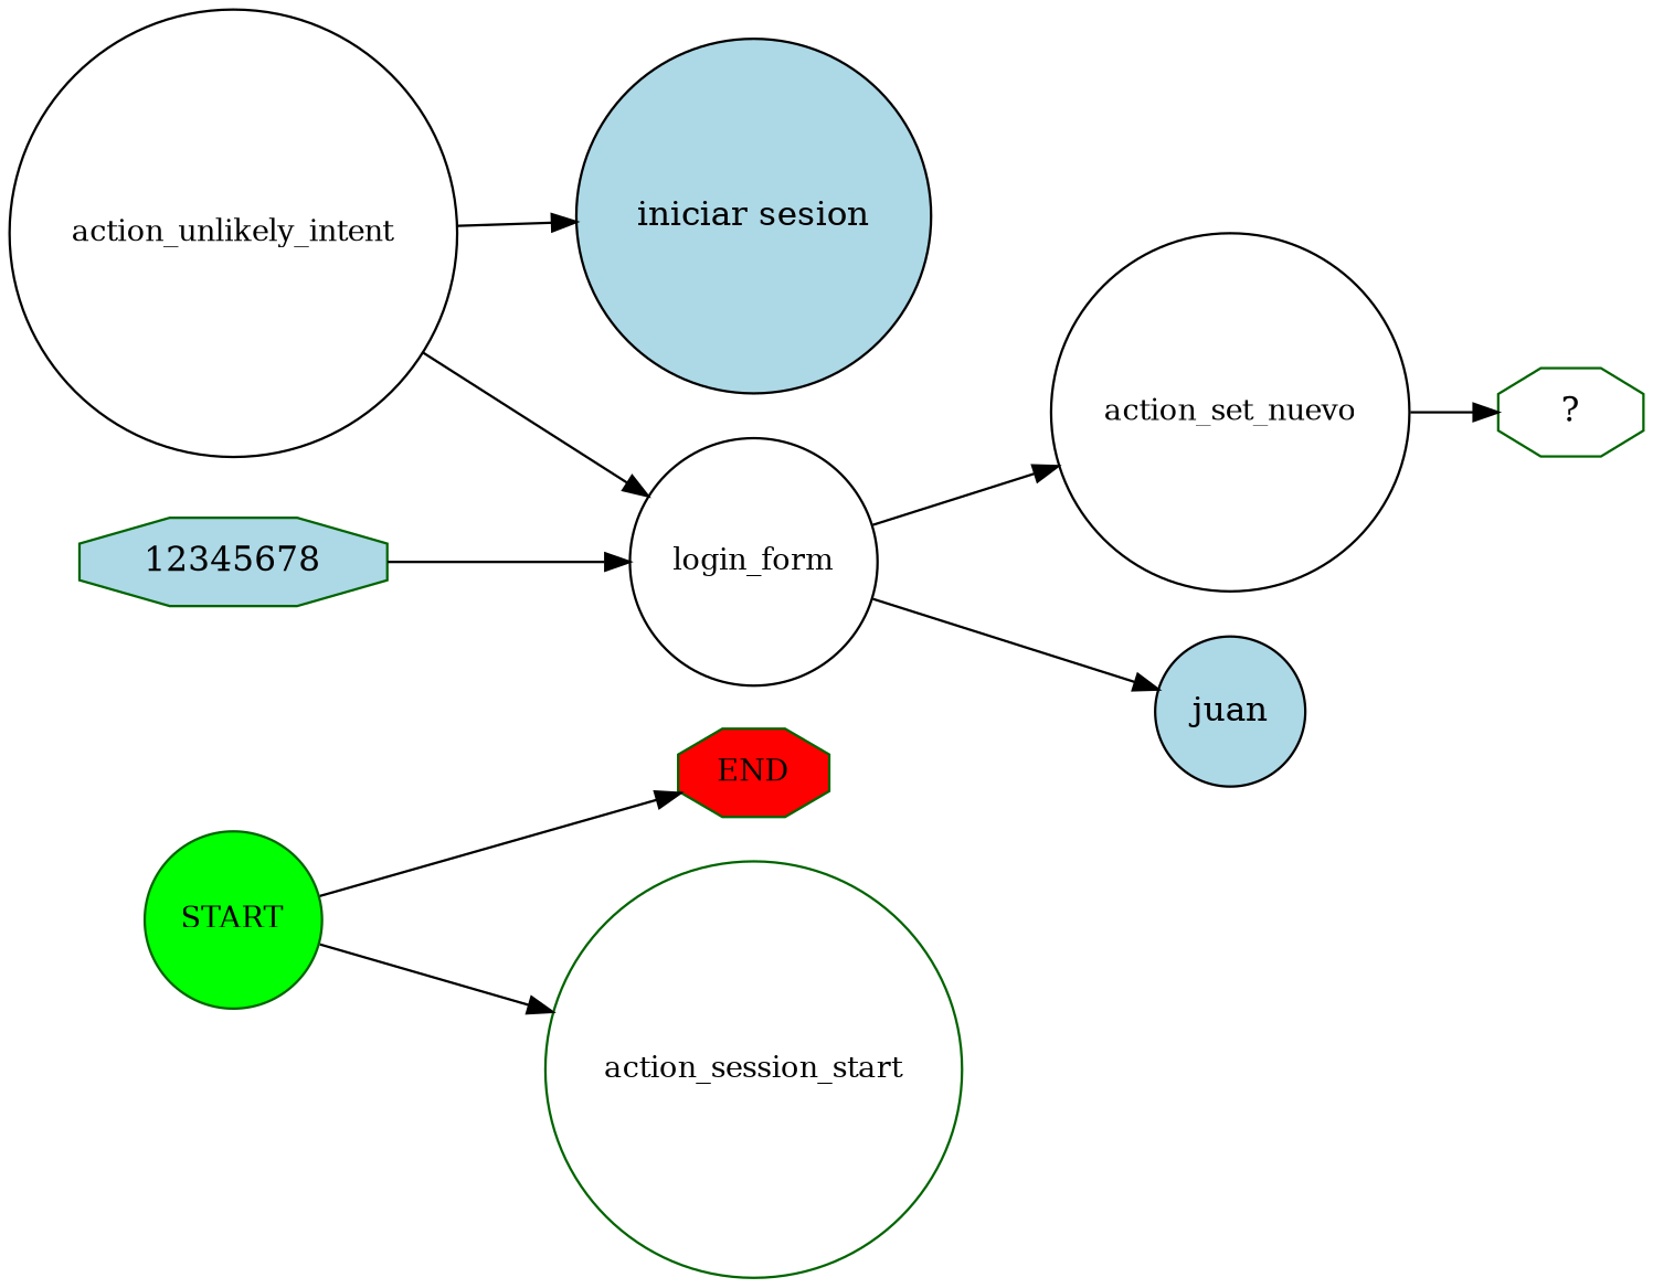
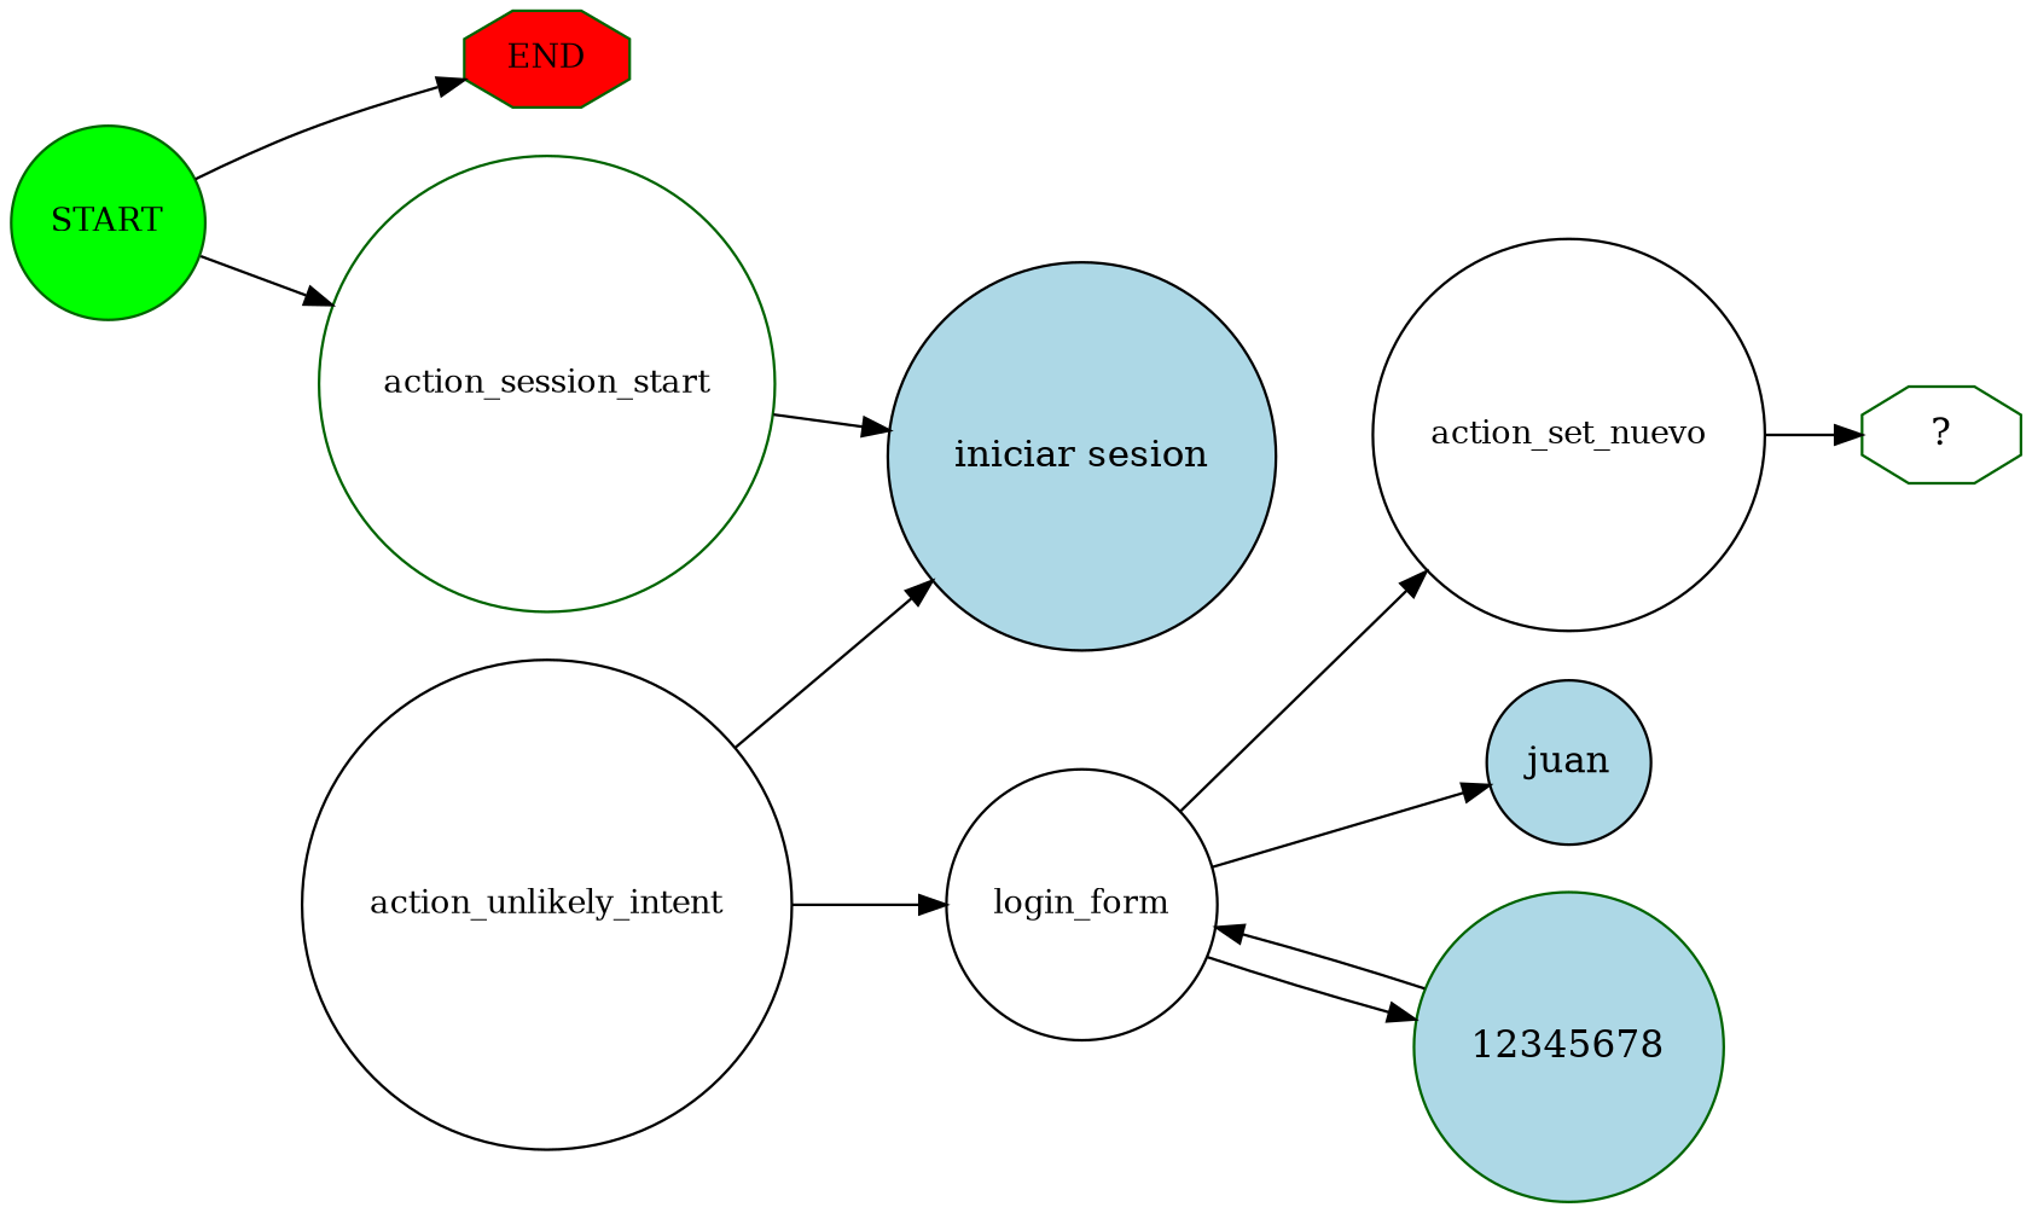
  digraph {
    rankdir=LR
    node [color=darkgreen fontsize=12 shape=circle]
    n1 [fillcolor=green label=START style=filled]
    n2 [fillcolor=red label=END shape=octagon style=filled]
    n3 [label=action_session_start]
    n4 [color=black fillcolor=lightblue label="iniciar sesion" style=filled fontsize=""]
    n5 [color=black label=action_unlikely_intent]
    n6 [color=black label=login_form]
    n7 [color=black label=action_set_nuevo]
    n8 [color=black fillcolor=lightblue label=juan style=filled fontsize=""]
-   n9 [fillcolor=lightblue label=12345678 shape=octagon style=filled fontsize=""]
+   n9 [fillcolor=lightblue label=12345678 style=filled fontsize=""]
    n10 [label="  ?  " shape=octagon fontsize=""]
    n1 -> n2
    n1 -> n3
+   n3 -> n4
    n5 -> n4
    n5 -> n6
    n6 -> n7
    n6 -> n8
+   n6 -> n9
    n7 -> n10
    n9 -> n6
  }
